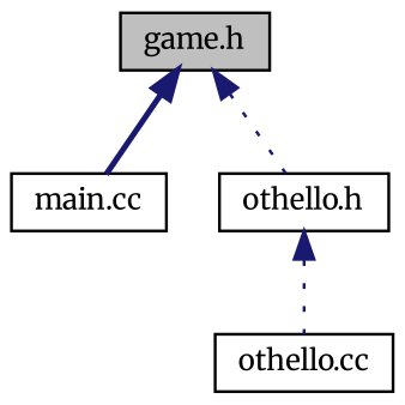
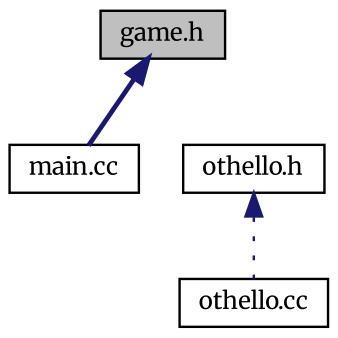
  digraph {
    fontname=Merriweather
    node [color=black fillcolor=white fontname=Merriweather fontsize=10 shape=record style=filled]
    edge [color=midnightblue dir=back fontname=Merriweather fontsize=10 labelfontname=Helvetica labelfontsize=10 style=dotted]
    n1 [fillcolor=grey75 fontcolor=black height=0.2 label="game.h" width=0.4]
    n2 [height=0.2 label="main.cc" width=0.4]
    n3 [height=0.2 label="othello.h" width=0.4]
    n4 [height=0.2 label="othello.cc" width=0.4]
    n1 -> n2 [style=bold]
-   n1 -> n3
    n3 -> n4
  }
